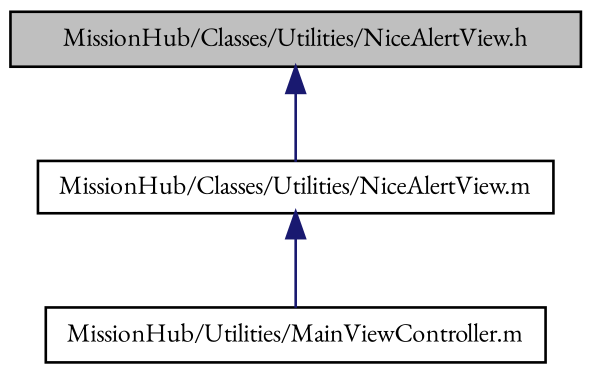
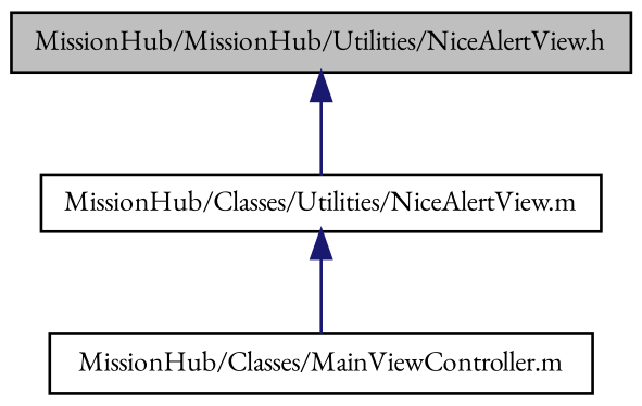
  digraph {
    fontname="EB Garamond"
    node [color=black fillcolor=white fontname="EB Garamond" fontsize=10 shape=record style=filled]
    edge [color=midnightblue dir=back fontname="EB Garamond" fontsize=10 labelfontname=Helvetica labelfontsize=10 style=solid]
-   n1 [fillcolor=grey75 fontcolor=black height=0.2 label="MissionHub/Classes/Utilities/NiceAlertView.h" width=0.4]
+   n1 [fillcolor=grey75 fontcolor=black height=0.2 label="MissionHub/MissionHub/Utilities/NiceAlertView.h" width=0.4]
    n2 [height=0.2 label="MissionHub/Classes/Utilities/NiceAlertView.m" width=0.4]
-   n3 [height=0.2 label="MissionHub/Utilities/MainViewController.m" width=0.4]
+   n3 [height=0.2 label="MissionHub/Classes/MainViewController.m" width=0.4]
    n1 -> n2
    n2 -> n3
  }
